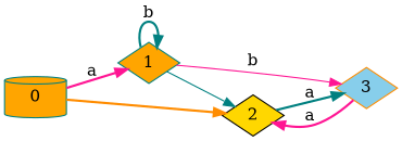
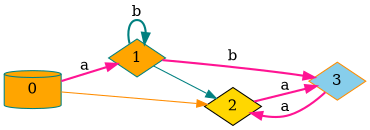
  digraph {
    rankdir=LR
    node [color=teal fillcolor=orange shape=diamond style=filled]
    edge [color=deeppink style=bold]
    0 [shape=cylinder]
    1
    2 [color=black fillcolor=gold]
    3 [color=darkorange fillcolor=skyblue]
    0 -> 1 [label=a]
-   0 -> 2 [color=darkorange]
+   0 -> 2 [color=darkorange style=solid]
    1 -> 1 [color=teal label=b]
    1 -> 2 [color=teal style=solid]
-   1 -> 3 [label=b style=solid]
-   2 -> 3 [color=teal label=a]
+   1 -> 3 [label=b]
+   2 -> 3 [label=a]
    3 -> 2 [label=a]
  }
